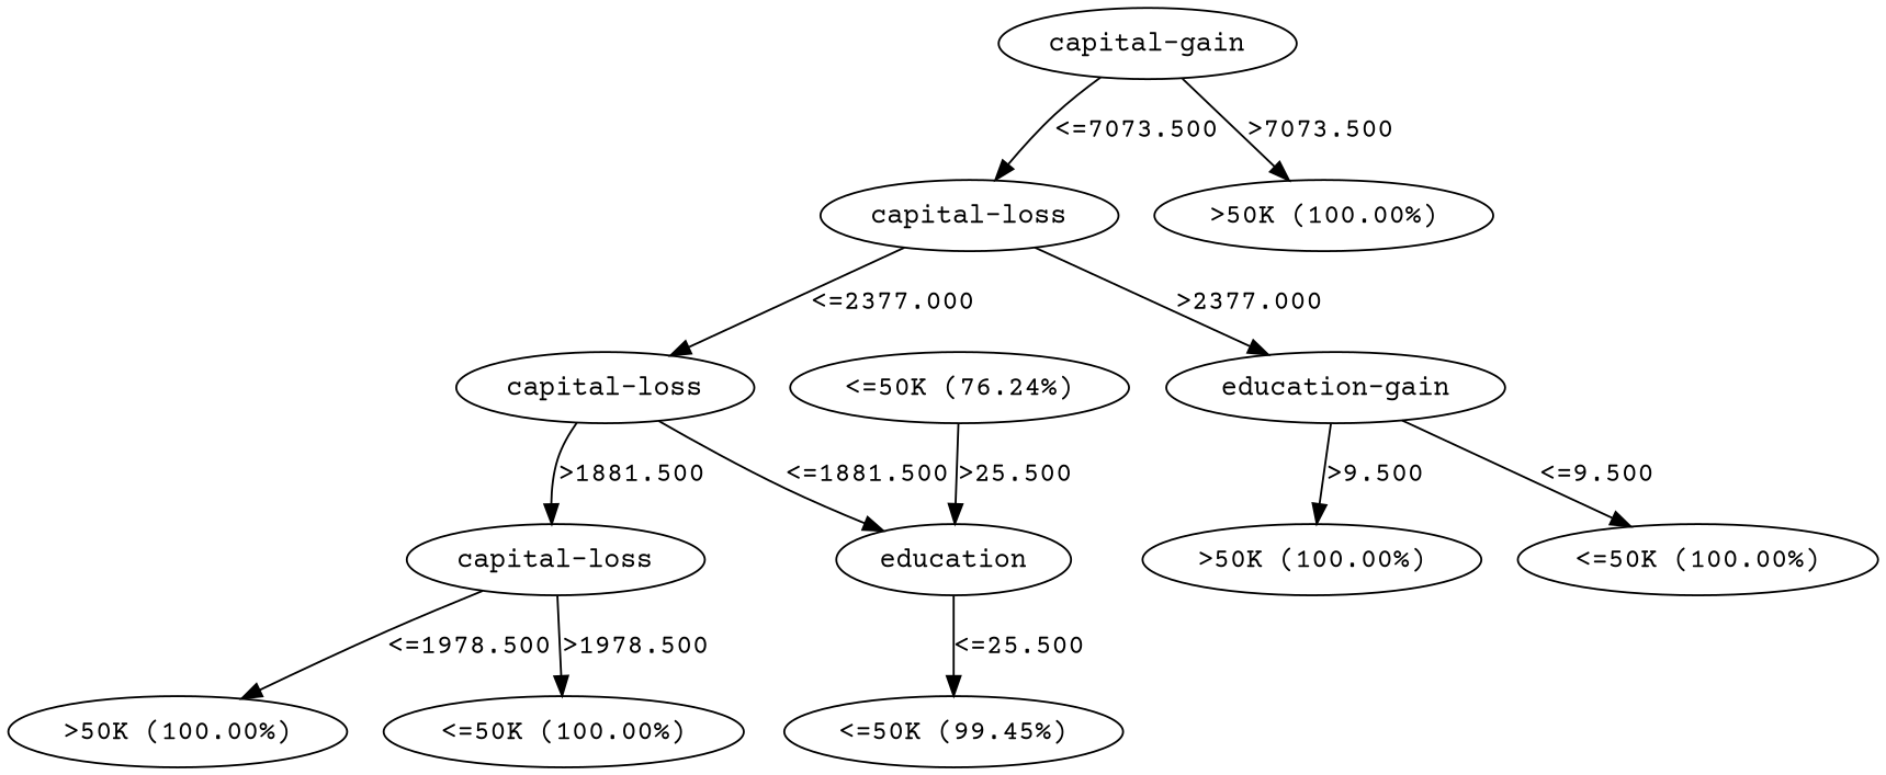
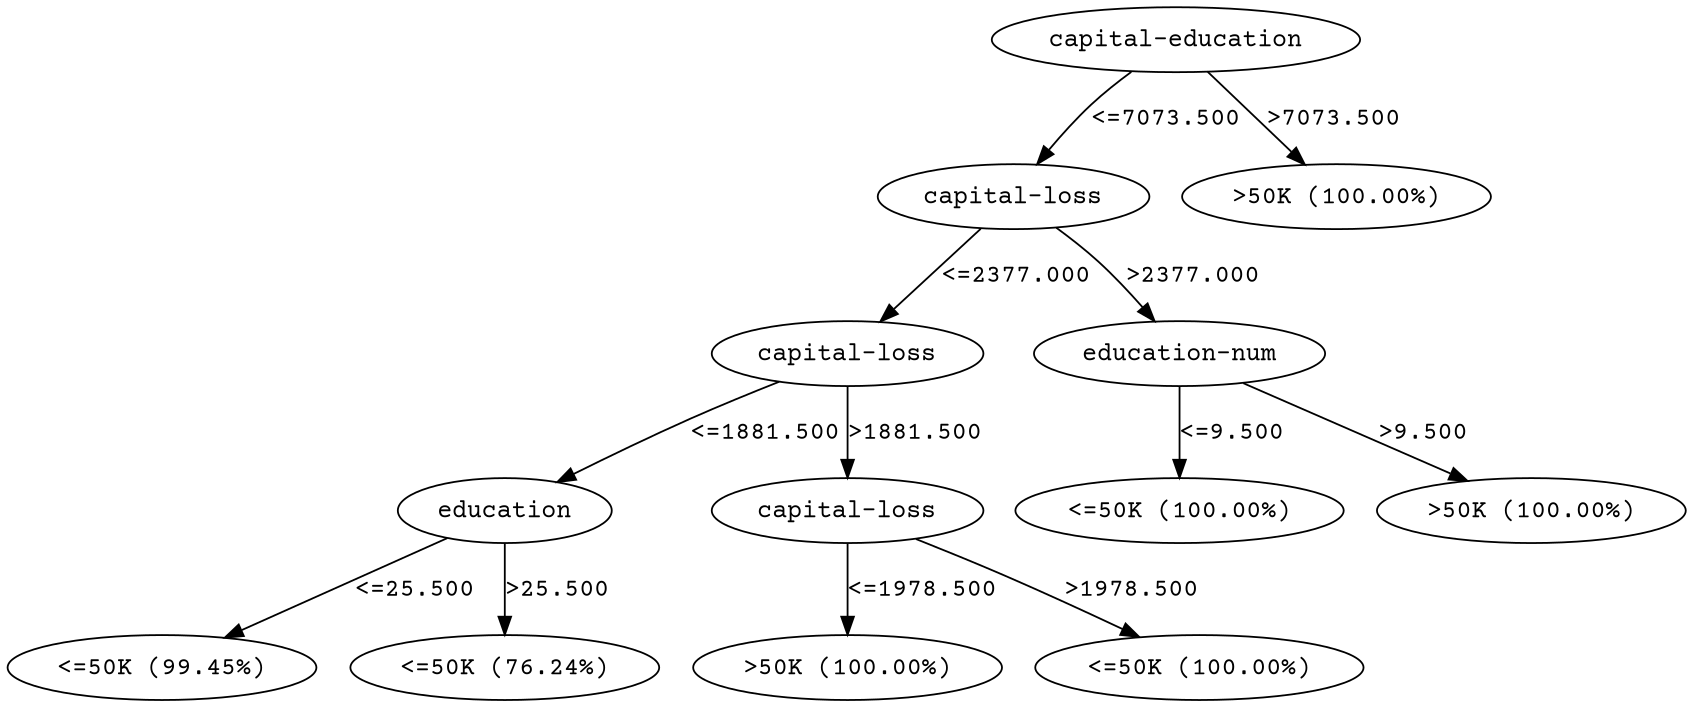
  digraph {
    fontname="Courier Prime"
    node [fontname="Courier Prime" shape=oval]
    edge [fontname="Courier Prime"]
-   n1 [label="capital-gain"]
+   n1 [label="capital-education"]
    n2 [label="capital-loss"]
    n3 [label=">50K (100.00%)"]
    n4 [label="capital-loss"]
-   n5 [label="education-gain"]
+   n5 [label="education-num"]
    n6 [label=education]
    n7 [label="capital-loss"]
    n8 [label="<=50K (100.00%)"]
    n9 [label=">50K (100.00%)"]
    n10 [label="<=50K (99.45%)"]
    n11 [label="<=50K (76.24%)"]
    n12 [label=">50K (100.00%)"]
    n13 [label="<=50K (100.00%)"]
    n1 -> n2 [label="<=7073.500"]
    n1 -> n3 [label=">7073.500"]
    n2 -> n4 [label="<=2377.000"]
    n2 -> n5 [label=">2377.000"]
    n4 -> n6 [label="<=1881.500"]
    n4 -> n7 [label=">1881.500"]
    n5 -> n8 [label="<=9.500"]
    n5 -> n9 [label=">9.500"]
    n6 -> n10 [label="<=25.500"]
-   n11 -> n6 [label=">25.500"]
+   n6 -> n11 [label=">25.500"]
    n7 -> n12 [label="<=1978.500"]
    n7 -> n13 [label=">1978.500"]
  }
